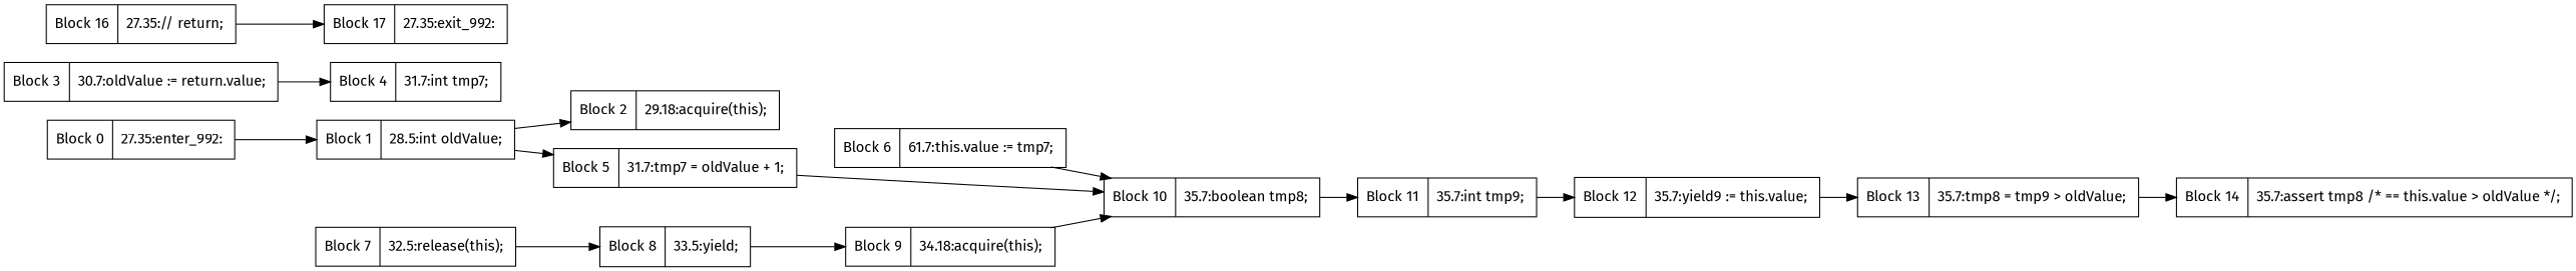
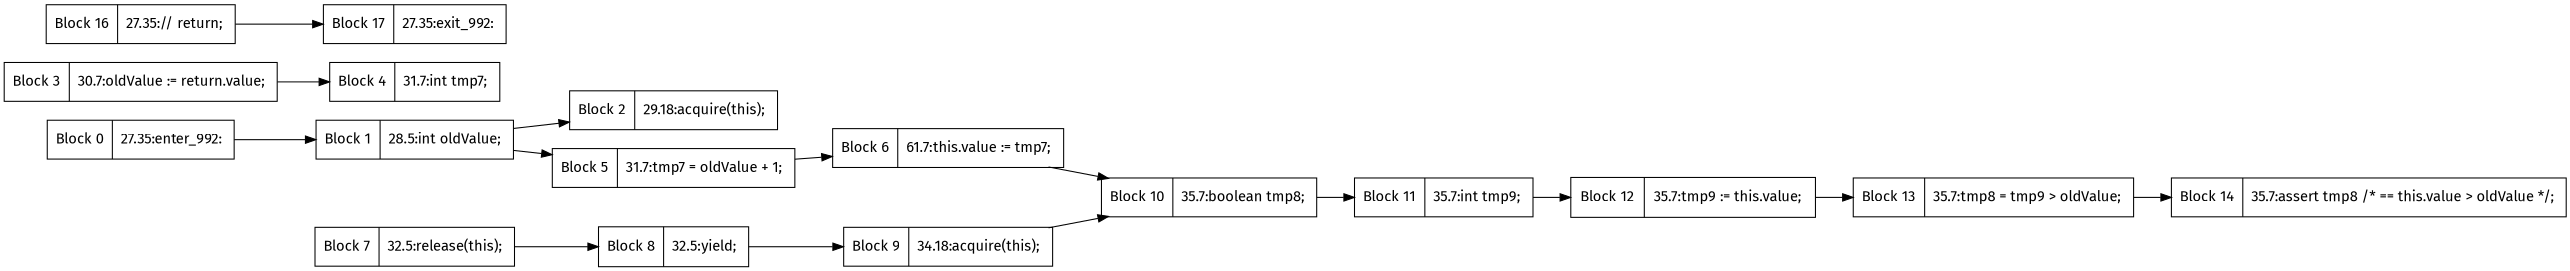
  digraph {
    fontname="Fira Sans"
    rankdir=LR
    node [fontname="Fira Sans" shape=record]
    edge [fontname="Fira Sans"]
    n1 [label="{Block 0|27.35:enter_992: \n}"]
    n2 [label="{Block 1|28.5:int oldValue; \n}"]
    n3 [label="{Block 2|29.18:acquire(this); \n}"]
    n4 [label="{Block 5|31.7:tmp7 = oldValue + 1; \n}"]
    n5 [label="{Block 3|30.7:oldValue := return.value; \n}"]
    n6 [label="{Block 4|31.7:int tmp7; \n}"]
    n7 [label="{Block 6|61.7:this.value := tmp7; \n}"]
    n8 [label="{Block 10|35.7:boolean tmp8; \n}"]
    n9 [label="{Block 7|32.5:release(this); \n}"]
-   n10 [label="{Block 8|33.5:yield; \n}"]
+   n10 [label="{Block 8|32.5:yield; \n}"]
    n11 [label="{Block 9|34.18:acquire(this); \n}"]
    n12 [label="{Block 11|35.7:int tmp9; \n}"]
-   n13 [label="{Block 12|35.7:yield9 := this.value; \n}"]
+   n13 [label="{Block 12|35.7:tmp9 := this.value; \n}"]
    n14 [label="{Block 13|35.7:tmp8 = tmp9 \> oldValue; \n}"]
    n15 [label="{Block 14|35.7:assert tmp8 /* == this.value \> oldValue */; \n}"]
    n16 [label="{Block 16|27.35:// return; \n}"]
    n17 [label="{Block 17|27.35:exit_992: \n}"]
    n1 -> n2
    n2 -> n3
    n2 -> n4
-   n4 -> n8
+   n4 -> n7
    n5 -> n6
    n7 -> n8
    n8 -> n12
    n9 -> n10
    n10 -> n11
    n11 -> n8
    n12 -> n13
    n13 -> n14
    n14 -> n15
    n16 -> n17
  }
